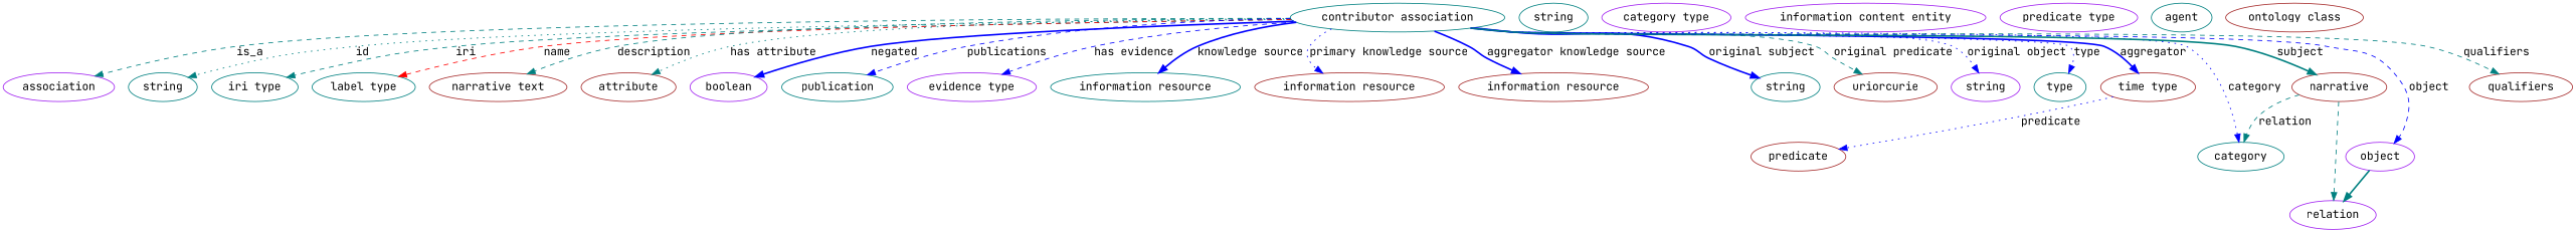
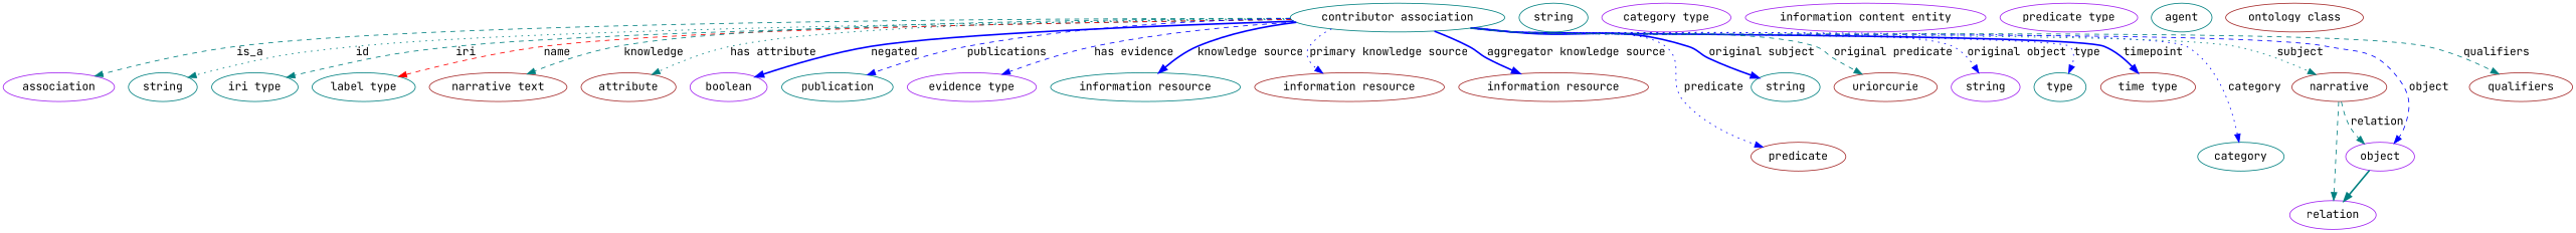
  digraph {
    fontname="JetBrains Mono"
    node [color=teal fontname="JetBrains Mono"]
    edge [color=blue fontname="JetBrains Mono" style=dashed]
    n1 [height=0.5 label="contributor association" width=3.2858]
    association [color=purple height=0.5 width=1.7332]
    n3 [height=0.5 label=string width=1.0652]
    n4 [height=0.5 label="iri type" width=1.2277]
    n5 [height=0.5 label="label type" width=1.5707]
    n6 [color=brown height=0.5 label="narrative text" width=2.0943]
    n7 [color=brown height=0.5 label=attribute width=1.4443]
    n8 [color=purple height=0.5 label=boolean width=1.2999]
    n9 [height=0.5 label=publication width=1.7332]
    n10 [color=purple height=0.5 label="evidence type" width=2.0943]
    n11 [height=0.5 label="information resource" width=3.015]
    n12 [color=brown height=0.5 label="information resource" width=3.015]
    n13 [color=brown height=0.5 label="information resource" width=3.015]
    n14 [color=brown height=0.5 label="time type" width=1.5346]
    n15 [height=0.5 label=string width=1.0652]
    n16 [color=brown height=0.5 label=uriorcurie width=1.5887]
    n17 [color=purple height=0.5 label=string width=1.0652]
    type [height=0.5 width=0.86659]
    category [height=0.5 width=1.4263]
    n20 [color=brown height=0.5 label=narrative width=1.2277]
    predicate [color=brown height=0.5 width=1.5165]
    object [color=purple height=0.5 width=1.0832]
    qualifiers [color=brown height=0.5 width=1.4985]
    relation [color=purple height=0.5 width=1.2999]
    n25 [height=0.5 label=string width=1.0652]
    n26 [color=purple height=0.5 label="category type" width=2.0762]
    n27 [color=purple height=0.5 label="information content entity" width=3.7011]
    n28 [color=purple height=0.5 label="predicate type" width=2.1665]
    n29 [height=0.5 label=agent width=1.0291]
    n30 [color=brown height=0.5 label="ontology class" width=2.1304]
    n1 -> association [color=teal label=is_a]
    n1 -> n3 [color=teal label=id style=dotted]
    n1 -> n4 [color=teal label=iri]
    n1 -> n5 [color=red label=name]
-   n1 -> n6 [color=teal label=description]
+   n1 -> n6 [color=teal label=knowledge]
    n1 -> n7 [color=teal label="has attribute" style=dotted]
    n1 -> n8 [label=negated style=bold]
    n1 -> n9 [label=publications]
    n1 -> n10 [label="has evidence"]
    n1 -> n11 [label="knowledge source" style=bold]
    n1 -> n12 [label="primary knowledge source" style=dotted]
    n1 -> n13 [label="aggregator knowledge source" style=bold]
-   n1 -> n14 [label=aggregator style=bold]
+   n1 -> n14 [label=timepoint style=bold]
    n1 -> n15 [label="original subject" style=bold]
    n1 -> n16 [color=teal label="original predicate"]
    n1 -> n17 [label="original object" style=dotted]
    n1 -> type [label=type style=dotted]
    n1 -> category [label=category style=dotted]
-   n1 -> n20 [color=teal label=subject style=bold]
-   n14 -> predicate [label=predicate style=dotted]
+   n1 -> n20 [color=teal label=subject style=dotted]
+   n1 -> predicate [label=predicate style=dotted]
    n1 -> object [label=object]
    n1 -> qualifiers [color=teal label=qualifiers]
-   n20 -> category [color=teal label=relation]
+   n20 -> object [color=teal label=relation]
    n20 -> relation [color=teal]
    object -> relation [color=teal style=bold]
  }
